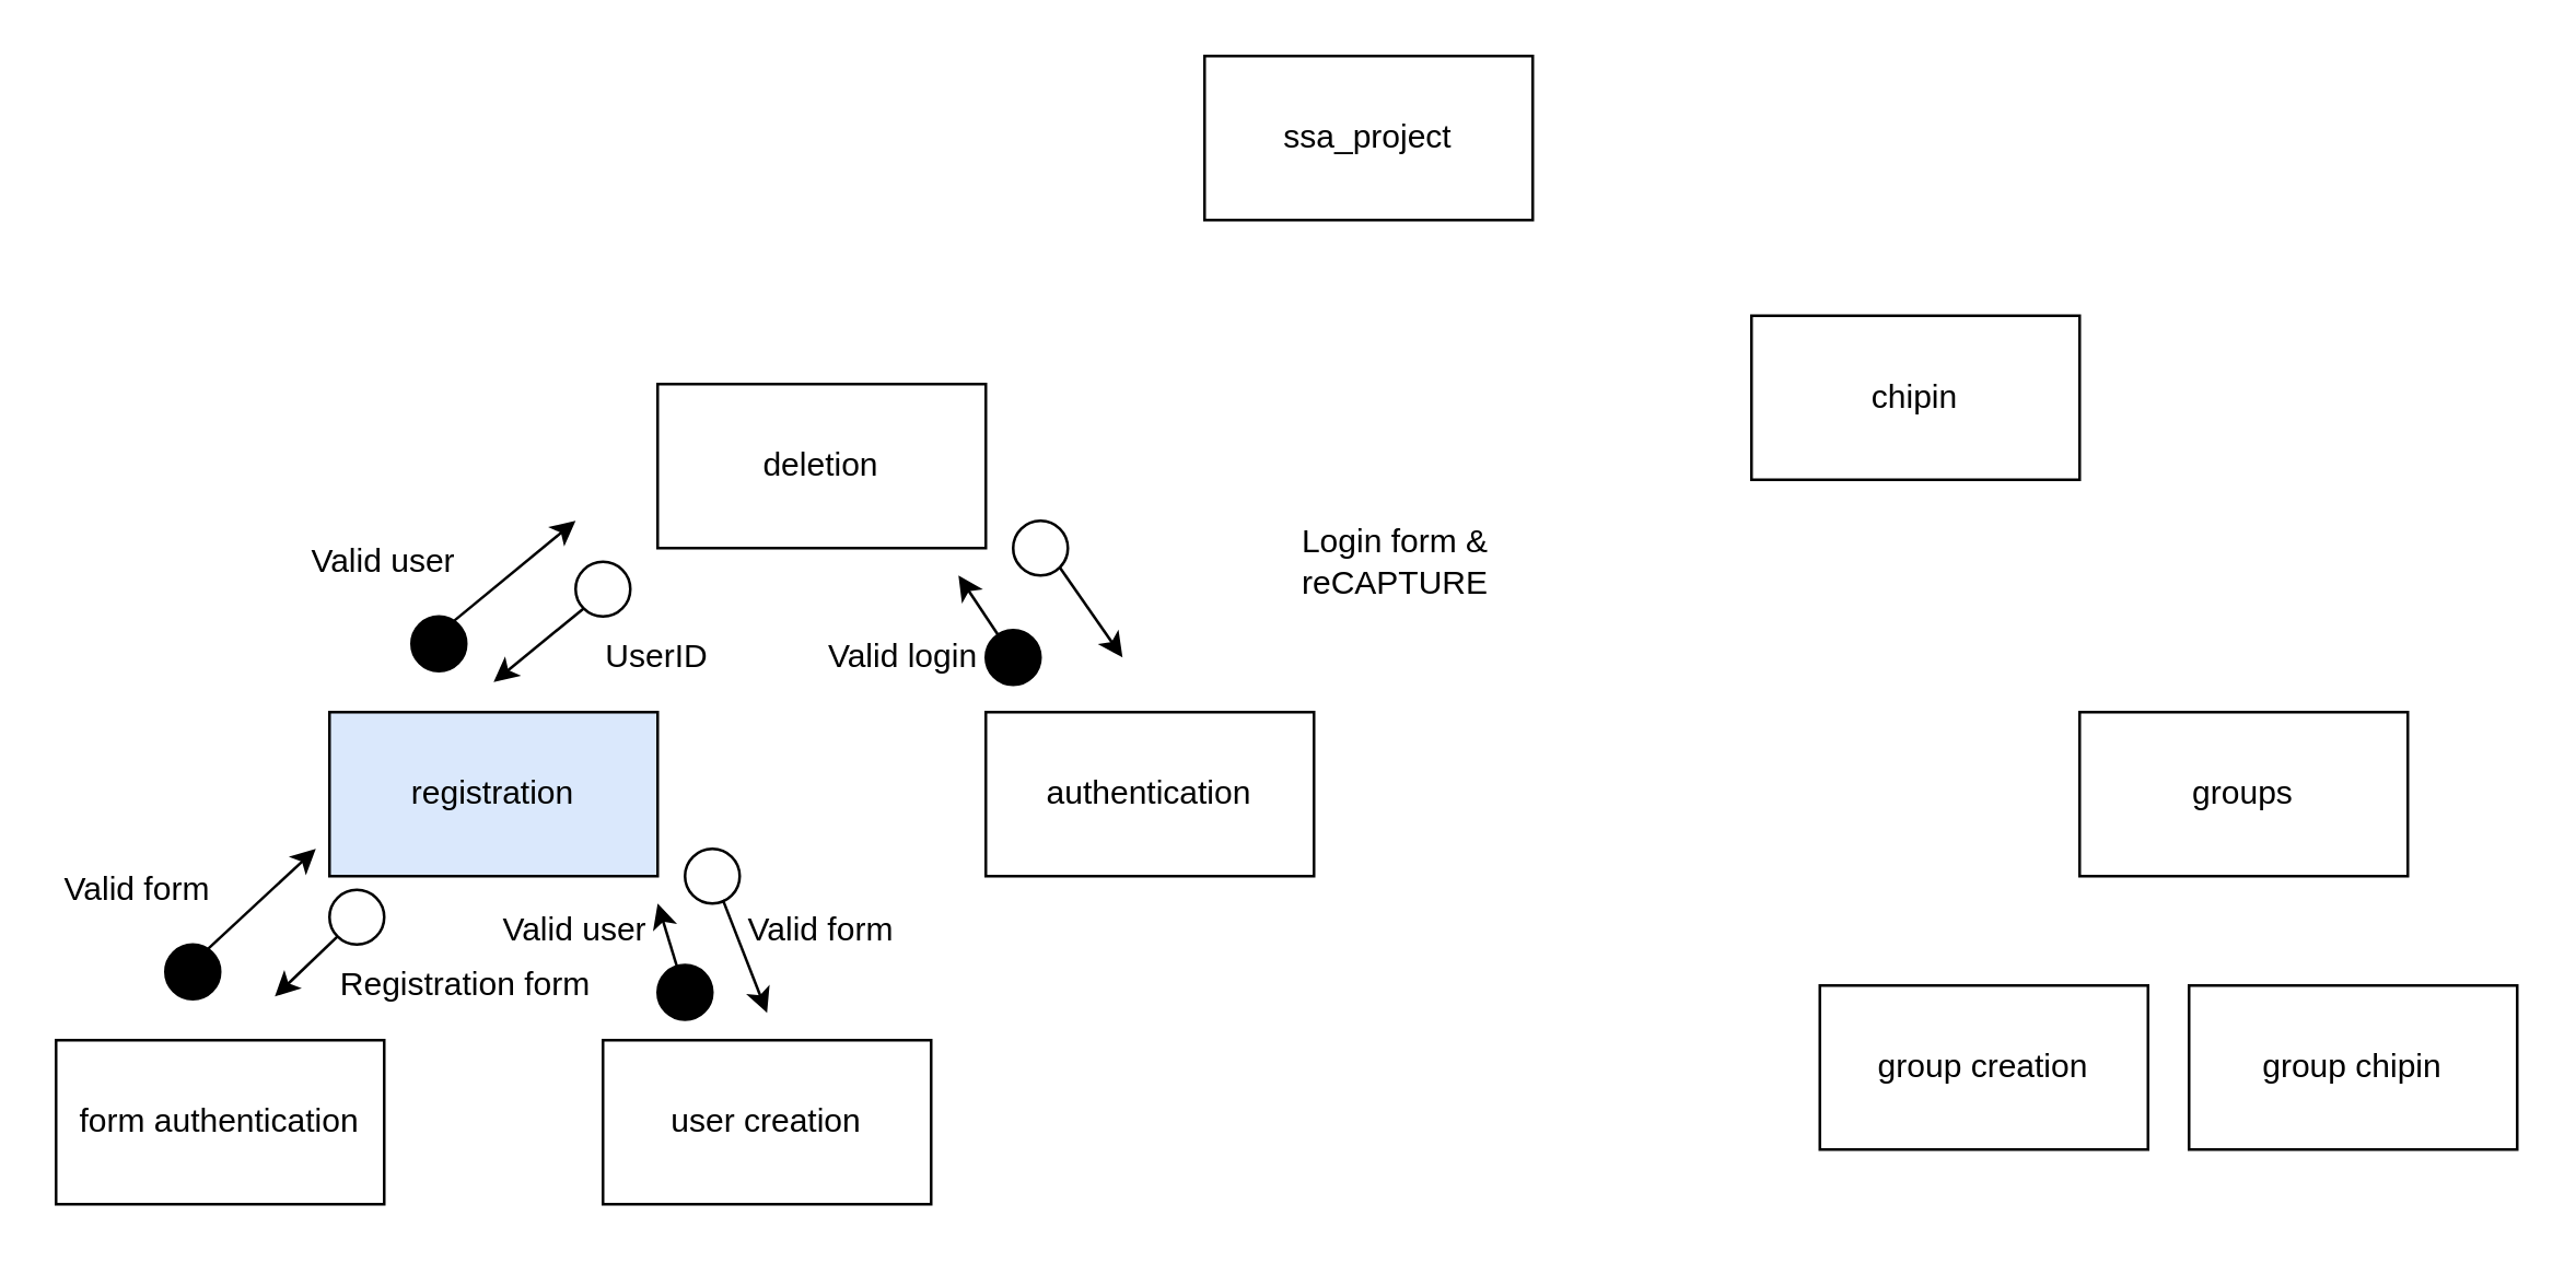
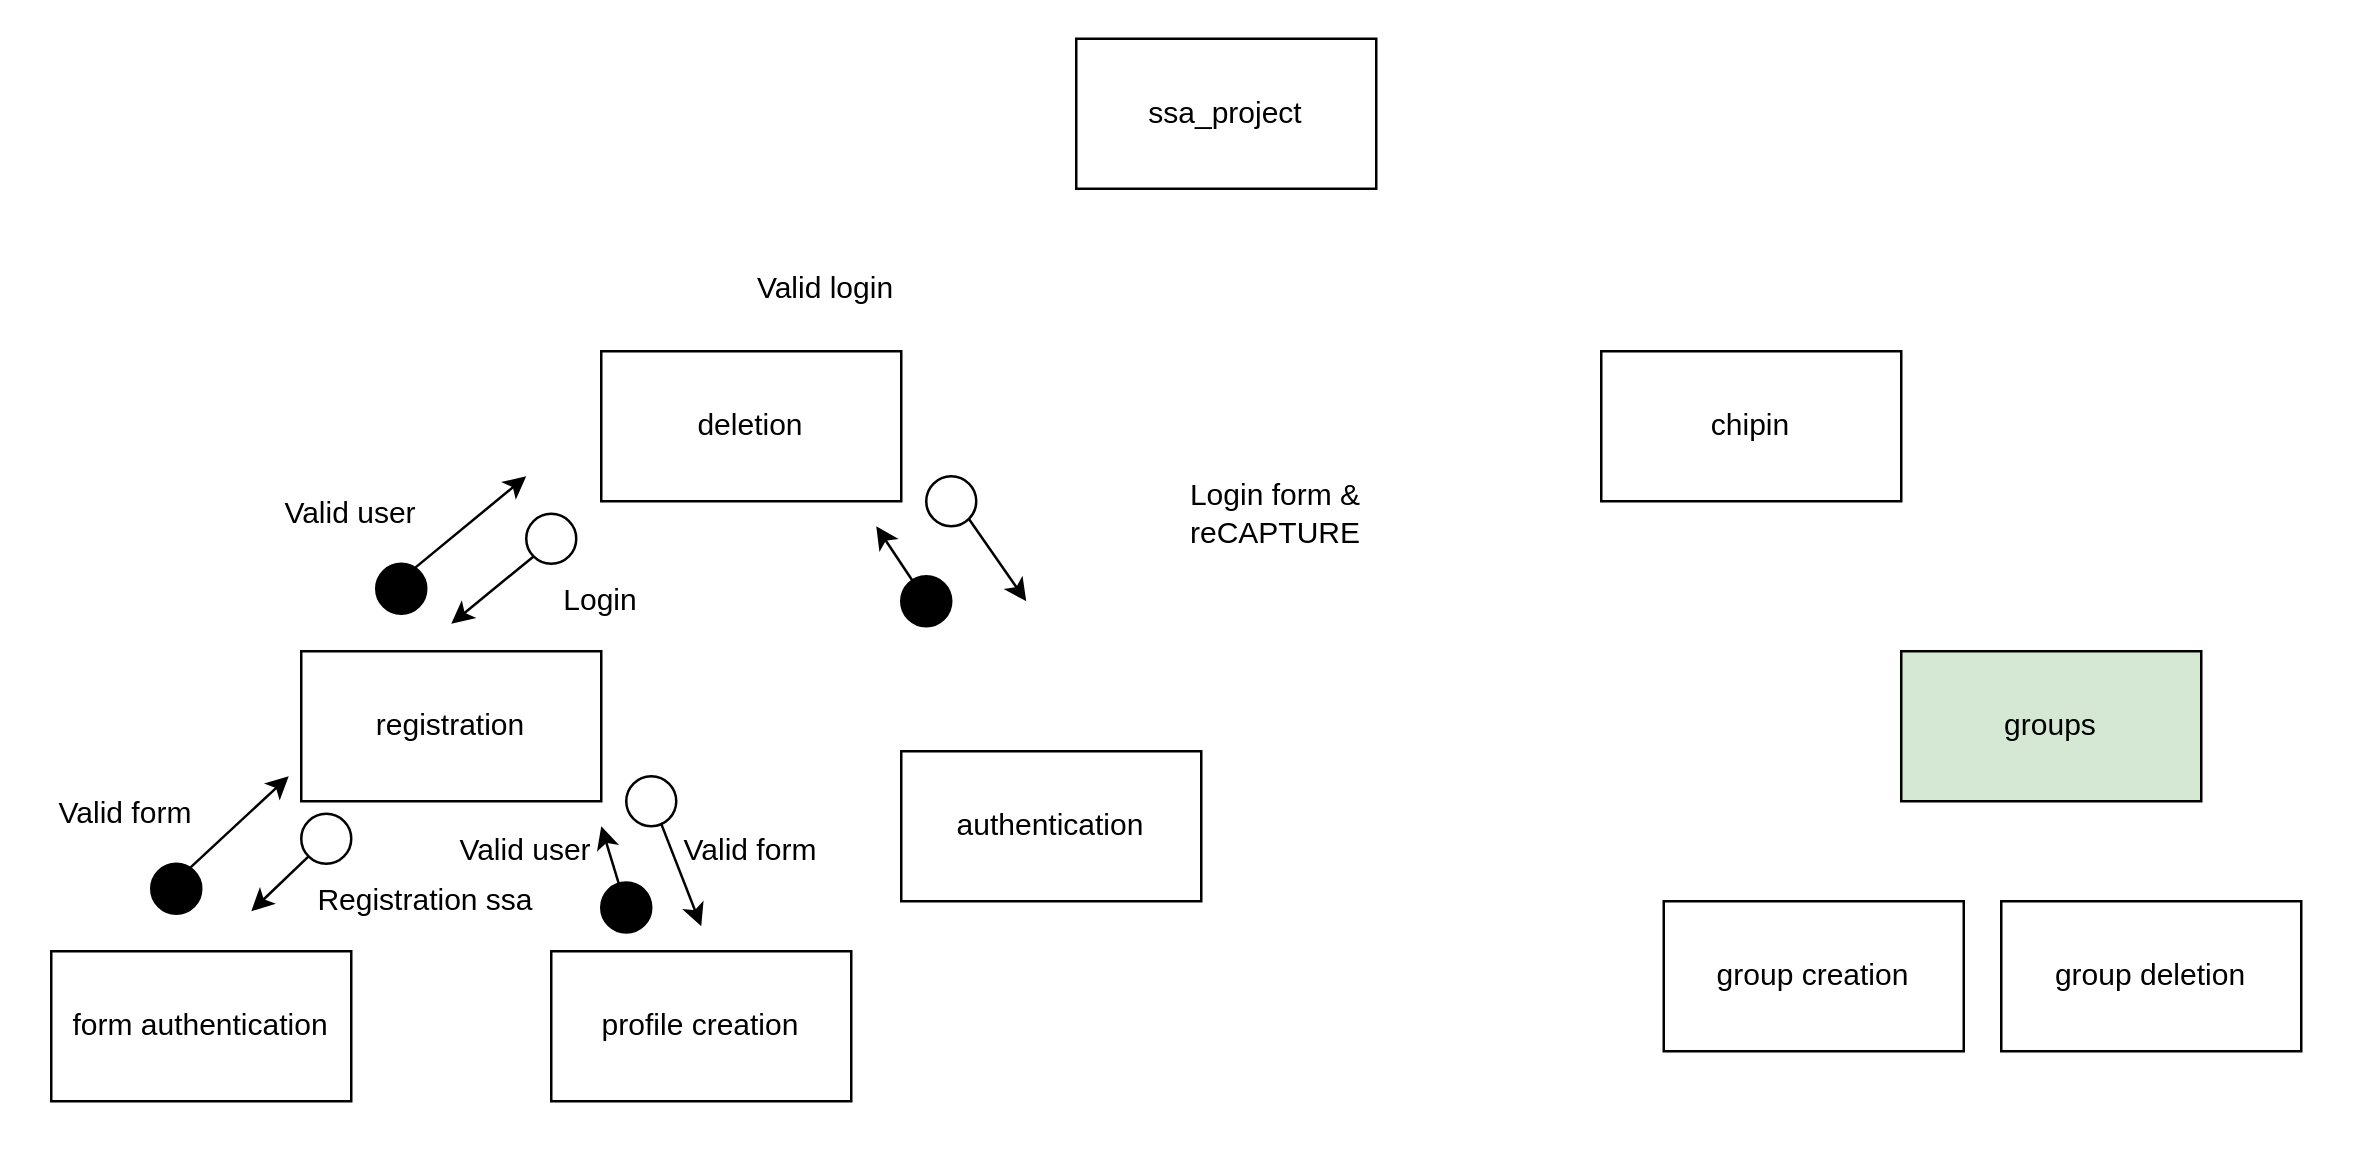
  <mxCell id="0" />
  <mxCell id="1" parent="0" />
- <mxCell id="2" value="ssa_project" style="rounded=0;whiteSpace=wrap;html=1;" vertex="1" parent="1"><mxGeometry x="440" y="20" width="120" height="60" as="geometry" /></mxCell>
+ <mxCell id="2" value="ssa_project" style="rounded=0;whiteSpace=wrap;html=1;" vertex="1" parent="1"><mxGeometry x="430" y="15" width="120" height="60" as="geometry" /></mxCell>
  <mxCell id="3" value="deletion" style="rounded=0;whiteSpace=wrap;html=1;" vertex="1" parent="1"><mxGeometry x="240" y="140" width="120" height="60" as="geometry" /></mxCell>
- <mxCell id="4" value="chipin" style="rounded=0;whiteSpace=wrap;html=1;" vertex="1" parent="1"><mxGeometry x="640" y="115" width="120" height="60" as="geometry" /></mxCell>
- <mxCell id="5" value="registration" style="rounded=0;whiteSpace=wrap;html=1;fillColor=#dae8fc;" vertex="1" parent="1"><mxGeometry x="120" y="260" width="120" height="60" as="geometry" /></mxCell>
- <mxCell id="6" value="authentication" style="rounded=0;whiteSpace=wrap;html=1;" vertex="1" parent="1"><mxGeometry x="360" y="260" width="120" height="60" as="geometry" /></mxCell>
+ <mxCell id="4" value="chipin" style="rounded=0;whiteSpace=wrap;html=1;" vertex="1" parent="1"><mxGeometry x="640" y="140" width="120" height="60" as="geometry" /></mxCell>
+ <mxCell id="5" value="registration" style="rounded=0;whiteSpace=wrap;html=1;" vertex="1" parent="1"><mxGeometry x="120" y="260" width="120" height="60" as="geometry" /></mxCell>
+ <mxCell id="6" value="authentication" style="rounded=0;whiteSpace=wrap;html=1;" vertex="1" parent="1"><mxGeometry x="360" y="300" width="120" height="60" as="geometry" /></mxCell>
  <mxCell id="7" value="form authentication" style="rounded=0;whiteSpace=wrap;html=1;" vertex="1" parent="1"><mxGeometry x="20" y="380" width="120" height="60" as="geometry" /></mxCell>
- <mxCell id="8" value="user creation" style="rounded=0;whiteSpace=wrap;html=1;" vertex="1" parent="1"><mxGeometry x="220" y="380" width="120" height="60" as="geometry" /></mxCell>
- <mxCell id="9" value="groups" style="rounded=0;whiteSpace=wrap;html=1;" vertex="1" parent="1"><mxGeometry x="760" y="260" width="120" height="60" as="geometry" /></mxCell>
+ <mxCell id="8" value="profile creation" style="rounded=0;whiteSpace=wrap;html=1;" vertex="1" parent="1"><mxGeometry x="220" y="380" width="120" height="60" as="geometry" /></mxCell>
+ <mxCell id="9" value="groups" style="rounded=0;whiteSpace=wrap;html=1;fillColor=#d5e8d4;" vertex="1" parent="1"><mxGeometry x="760" y="260" width="120" height="60" as="geometry" /></mxCell>
  <mxCell id="10" value="" style="ellipse;whiteSpace=wrap;html=1;aspect=fixed;fontStyle=1" vertex="1" parent="1"><mxGeometry x="370" y="190" width="20" height="20" as="geometry" /></mxCell>
  <mxCell id="11" value="" style="endArrow=classic;html=1;rounded=0;exitX=1;exitY=1;exitDx=0;exitDy=0;fontStyle=1" edge="1" parent="1" source="10"><mxGeometry width="50" height="50" relative="1" as="geometry"><mxPoint x="420" y="240" as="sourcePoint" /><mxPoint x="410" y="240" as="targetPoint" /></mxGeometry></mxCell>
  <mxCell id="12" value="Login form &amp;amp; reCAPTURE" style="text;html=1;align=center;verticalAlign=middle;whiteSpace=wrap;rounded=0;fontStyle=0" vertex="1" parent="1"><mxGeometry x="460" y="190" width="100" height="30" as="geometry" /></mxCell>
  <mxCell id="13" value="" style="ellipse;whiteSpace=wrap;html=1;aspect=fixed;strokeColor=#000000;fillColor=#000000;fontStyle=1" vertex="1" parent="1"><mxGeometry x="360" y="230" width="20" height="20" as="geometry" /></mxCell>
  <mxCell id="14" value="" style="endArrow=classic;html=1;rounded=0;fontStyle=1" edge="1" parent="1" source="13"><mxGeometry width="50" height="50" relative="1" as="geometry"><mxPoint x="415" y="175.74" as="sourcePoint" /><mxPoint x="350" y="210" as="targetPoint" /></mxGeometry></mxCell>
- <mxCell id="15" value="Valid login" style="text;html=1;align=center;verticalAlign=middle;whiteSpace=wrap;rounded=0;fontStyle=0" vertex="1" parent="1"><mxGeometry x="300" y="225" width="60" height="30" as="geometry" /></mxCell>
+ <mxCell id="15" value="Valid login" style="text;html=1;align=center;verticalAlign=middle;whiteSpace=wrap;rounded=0;fontStyle=0" vertex="1" parent="1"><mxGeometry x="300" y="100" width="60" height="30" as="geometry" /></mxCell>
  <mxCell id="16" value="" style="ellipse;whiteSpace=wrap;html=1;aspect=fixed;strokeColor=#000000;fillColor=#000000;" vertex="1" parent="1"><mxGeometry x="60" y="345" width="20" height="20" as="geometry" /></mxCell>
  <mxCell id="17" value="" style="endArrow=classic;html=1;rounded=0;exitX=0.787;exitY=0.073;exitDx=0;exitDy=0;exitPerimeter=0;" edge="1" parent="1" source="16"><mxGeometry width="50" height="50" relative="1" as="geometry"><mxPoint x="115" y="290.74" as="sourcePoint" /><mxPoint x="115" y="310" as="targetPoint" /></mxGeometry></mxCell>
  <mxCell id="18" value="Valid form" style="text;html=1;align=center;verticalAlign=middle;whiteSpace=wrap;rounded=0;" vertex="1" parent="1"><mxGeometry x="20" y="310" width="60" height="30" as="geometry" /></mxCell>
  <mxCell id="19" value="" style="ellipse;whiteSpace=wrap;html=1;aspect=fixed;" vertex="1" parent="1"><mxGeometry x="120" y="325" width="20" height="20" as="geometry" /></mxCell>
  <mxCell id="20" value="" style="endArrow=classic;html=1;rounded=0;exitX=0;exitY=1;exitDx=0;exitDy=0;" edge="1" parent="1" source="19"><mxGeometry width="50" height="50" relative="1" as="geometry"><mxPoint x="140" y="315" as="sourcePoint" /><mxPoint x="100" y="364" as="targetPoint" /></mxGeometry></mxCell>
- <mxCell id="21" value="Registration form" style="text;html=1;align=center;verticalAlign=middle;whiteSpace=wrap;rounded=0;" vertex="1" parent="1"><mxGeometry x="120" y="345" width="100" height="30" as="geometry" /></mxCell>
+ <mxCell id="21" value="Registration ssa" style="text;html=1;align=center;verticalAlign=middle;whiteSpace=wrap;rounded=0;" vertex="1" parent="1"><mxGeometry x="120" y="345" width="100" height="30" as="geometry" /></mxCell>
  <mxCell id="22" value="" style="ellipse;whiteSpace=wrap;html=1;aspect=fixed;strokeColor=#000000;fillColor=#000000;" vertex="1" parent="1"><mxGeometry x="150" y="225" width="20" height="20" as="geometry" /></mxCell>
  <mxCell id="23" value="" style="endArrow=classic;html=1;rounded=0;exitX=0.787;exitY=0.073;exitDx=0;exitDy=0;exitPerimeter=0;" edge="1" parent="1" source="22"><mxGeometry width="50" height="50" relative="1" as="geometry"><mxPoint x="205" y="170.74" as="sourcePoint" /><mxPoint x="210" y="190" as="targetPoint" /></mxGeometry></mxCell>
  <mxCell id="24" value="Valid user" style="text;html=1;align=center;verticalAlign=middle;whiteSpace=wrap;rounded=0;" vertex="1" parent="1"><mxGeometry x="110" y="190" width="60" height="30" as="geometry" /></mxCell>
  <mxCell id="25" value="" style="ellipse;whiteSpace=wrap;html=1;aspect=fixed;" vertex="1" parent="1"><mxGeometry x="210" y="205" width="20" height="20" as="geometry" /></mxCell>
  <mxCell id="26" value="" style="endArrow=classic;html=1;rounded=0;exitX=0;exitY=1;exitDx=0;exitDy=0;" edge="1" parent="1" source="25"><mxGeometry width="50" height="50" relative="1" as="geometry"><mxPoint x="220" y="200" as="sourcePoint" /><mxPoint x="180" y="249" as="targetPoint" /></mxGeometry></mxCell>
- <mxCell id="27" value="UserID" style="text;html=1;align=center;verticalAlign=middle;whiteSpace=wrap;rounded=0;" vertex="1" parent="1"><mxGeometry x="190" y="225" width="100" height="30" as="geometry" /></mxCell>
+ <mxCell id="27" value="Login" style="text;html=1;align=center;verticalAlign=middle;whiteSpace=wrap;rounded=0;" vertex="1" parent="1"><mxGeometry x="190" y="225" width="100" height="30" as="geometry" /></mxCell>
  <mxCell id="28" value="" style="ellipse;whiteSpace=wrap;html=1;aspect=fixed;" vertex="1" parent="1"><mxGeometry x="250" y="310" width="20" height="20" as="geometry" /></mxCell>
  <mxCell id="29" value="" style="endArrow=classic;html=1;rounded=0;exitX=0.692;exitY=0.933;exitDx=0;exitDy=0;exitPerimeter=0;" edge="1" parent="1" source="28"><mxGeometry width="50" height="50" relative="1" as="geometry"><mxPoint x="305" y="352.5" as="sourcePoint" /><mxPoint x="280" y="370" as="targetPoint" /></mxGeometry></mxCell>
  <mxCell id="30" value="Valid form" style="text;html=1;align=center;verticalAlign=middle;whiteSpace=wrap;rounded=0;" vertex="1" parent="1"><mxGeometry x="250" y="325" width="100" height="30" as="geometry" /></mxCell>
  <mxCell id="31" value="" style="ellipse;whiteSpace=wrap;html=1;aspect=fixed;strokeColor=#000000;fillColor=#000000;" vertex="1" parent="1"><mxGeometry x="240" y="352.5" width="20" height="20" as="geometry" /></mxCell>
  <mxCell id="32" value="" style="endArrow=classic;html=1;rounded=0;" edge="1" parent="1" source="31"><mxGeometry width="50" height="50" relative="1" as="geometry"><mxPoint x="295" y="298.24" as="sourcePoint" /><mxPoint x="240" y="330" as="targetPoint" /></mxGeometry></mxCell>
  <mxCell id="33" value="Valid user" style="text;html=1;align=center;verticalAlign=middle;whiteSpace=wrap;rounded=0;" vertex="1" parent="1"><mxGeometry x="180" y="325" width="60" height="30" as="geometry" /></mxCell>
  <mxCell id="34" value="group creation" style="rounded=0;whiteSpace=wrap;html=1;" vertex="1" parent="1"><mxGeometry x="665" y="360" width="120" height="60" as="geometry" /></mxCell>
- <mxCell id="35" value="group chipin" style="rounded=0;whiteSpace=wrap;html=1;" vertex="1" parent="1"><mxGeometry x="800" y="360" width="120" height="60" as="geometry" /></mxCell>
+ <mxCell id="35" value="group deletion" style="rounded=0;whiteSpace=wrap;html=1;" vertex="1" parent="1"><mxGeometry x="800" y="360" width="120" height="60" as="geometry" /></mxCell>
